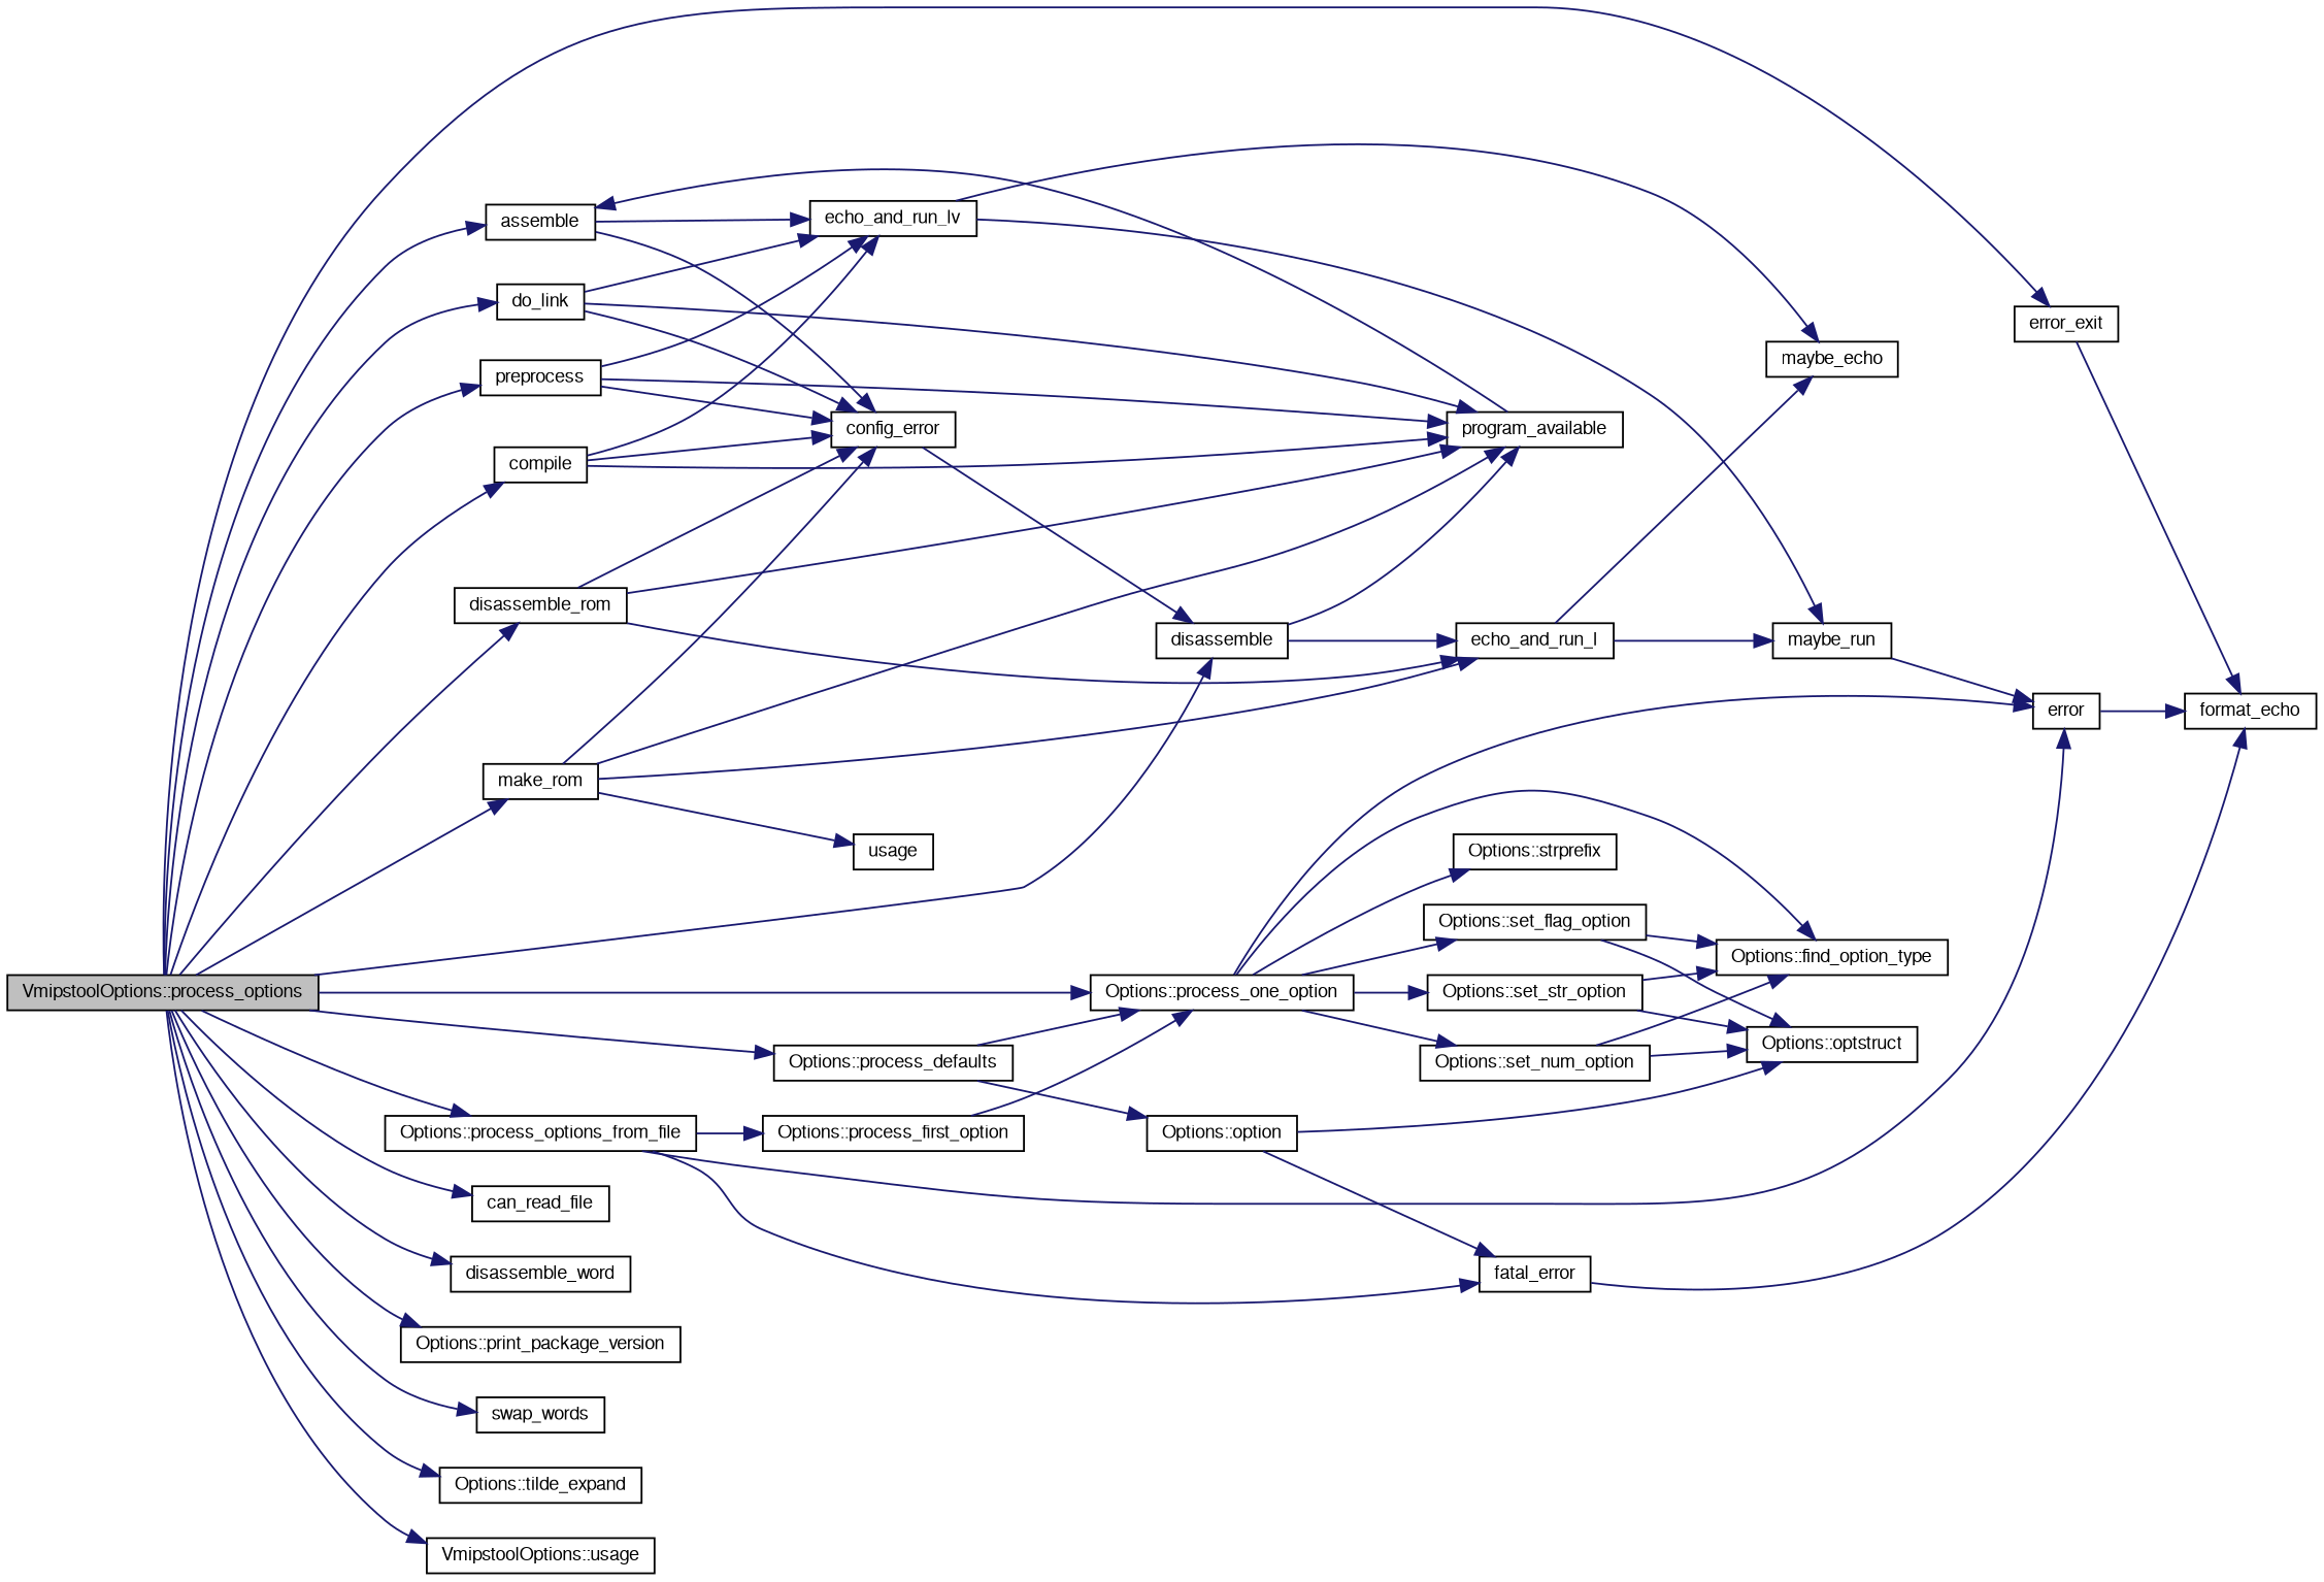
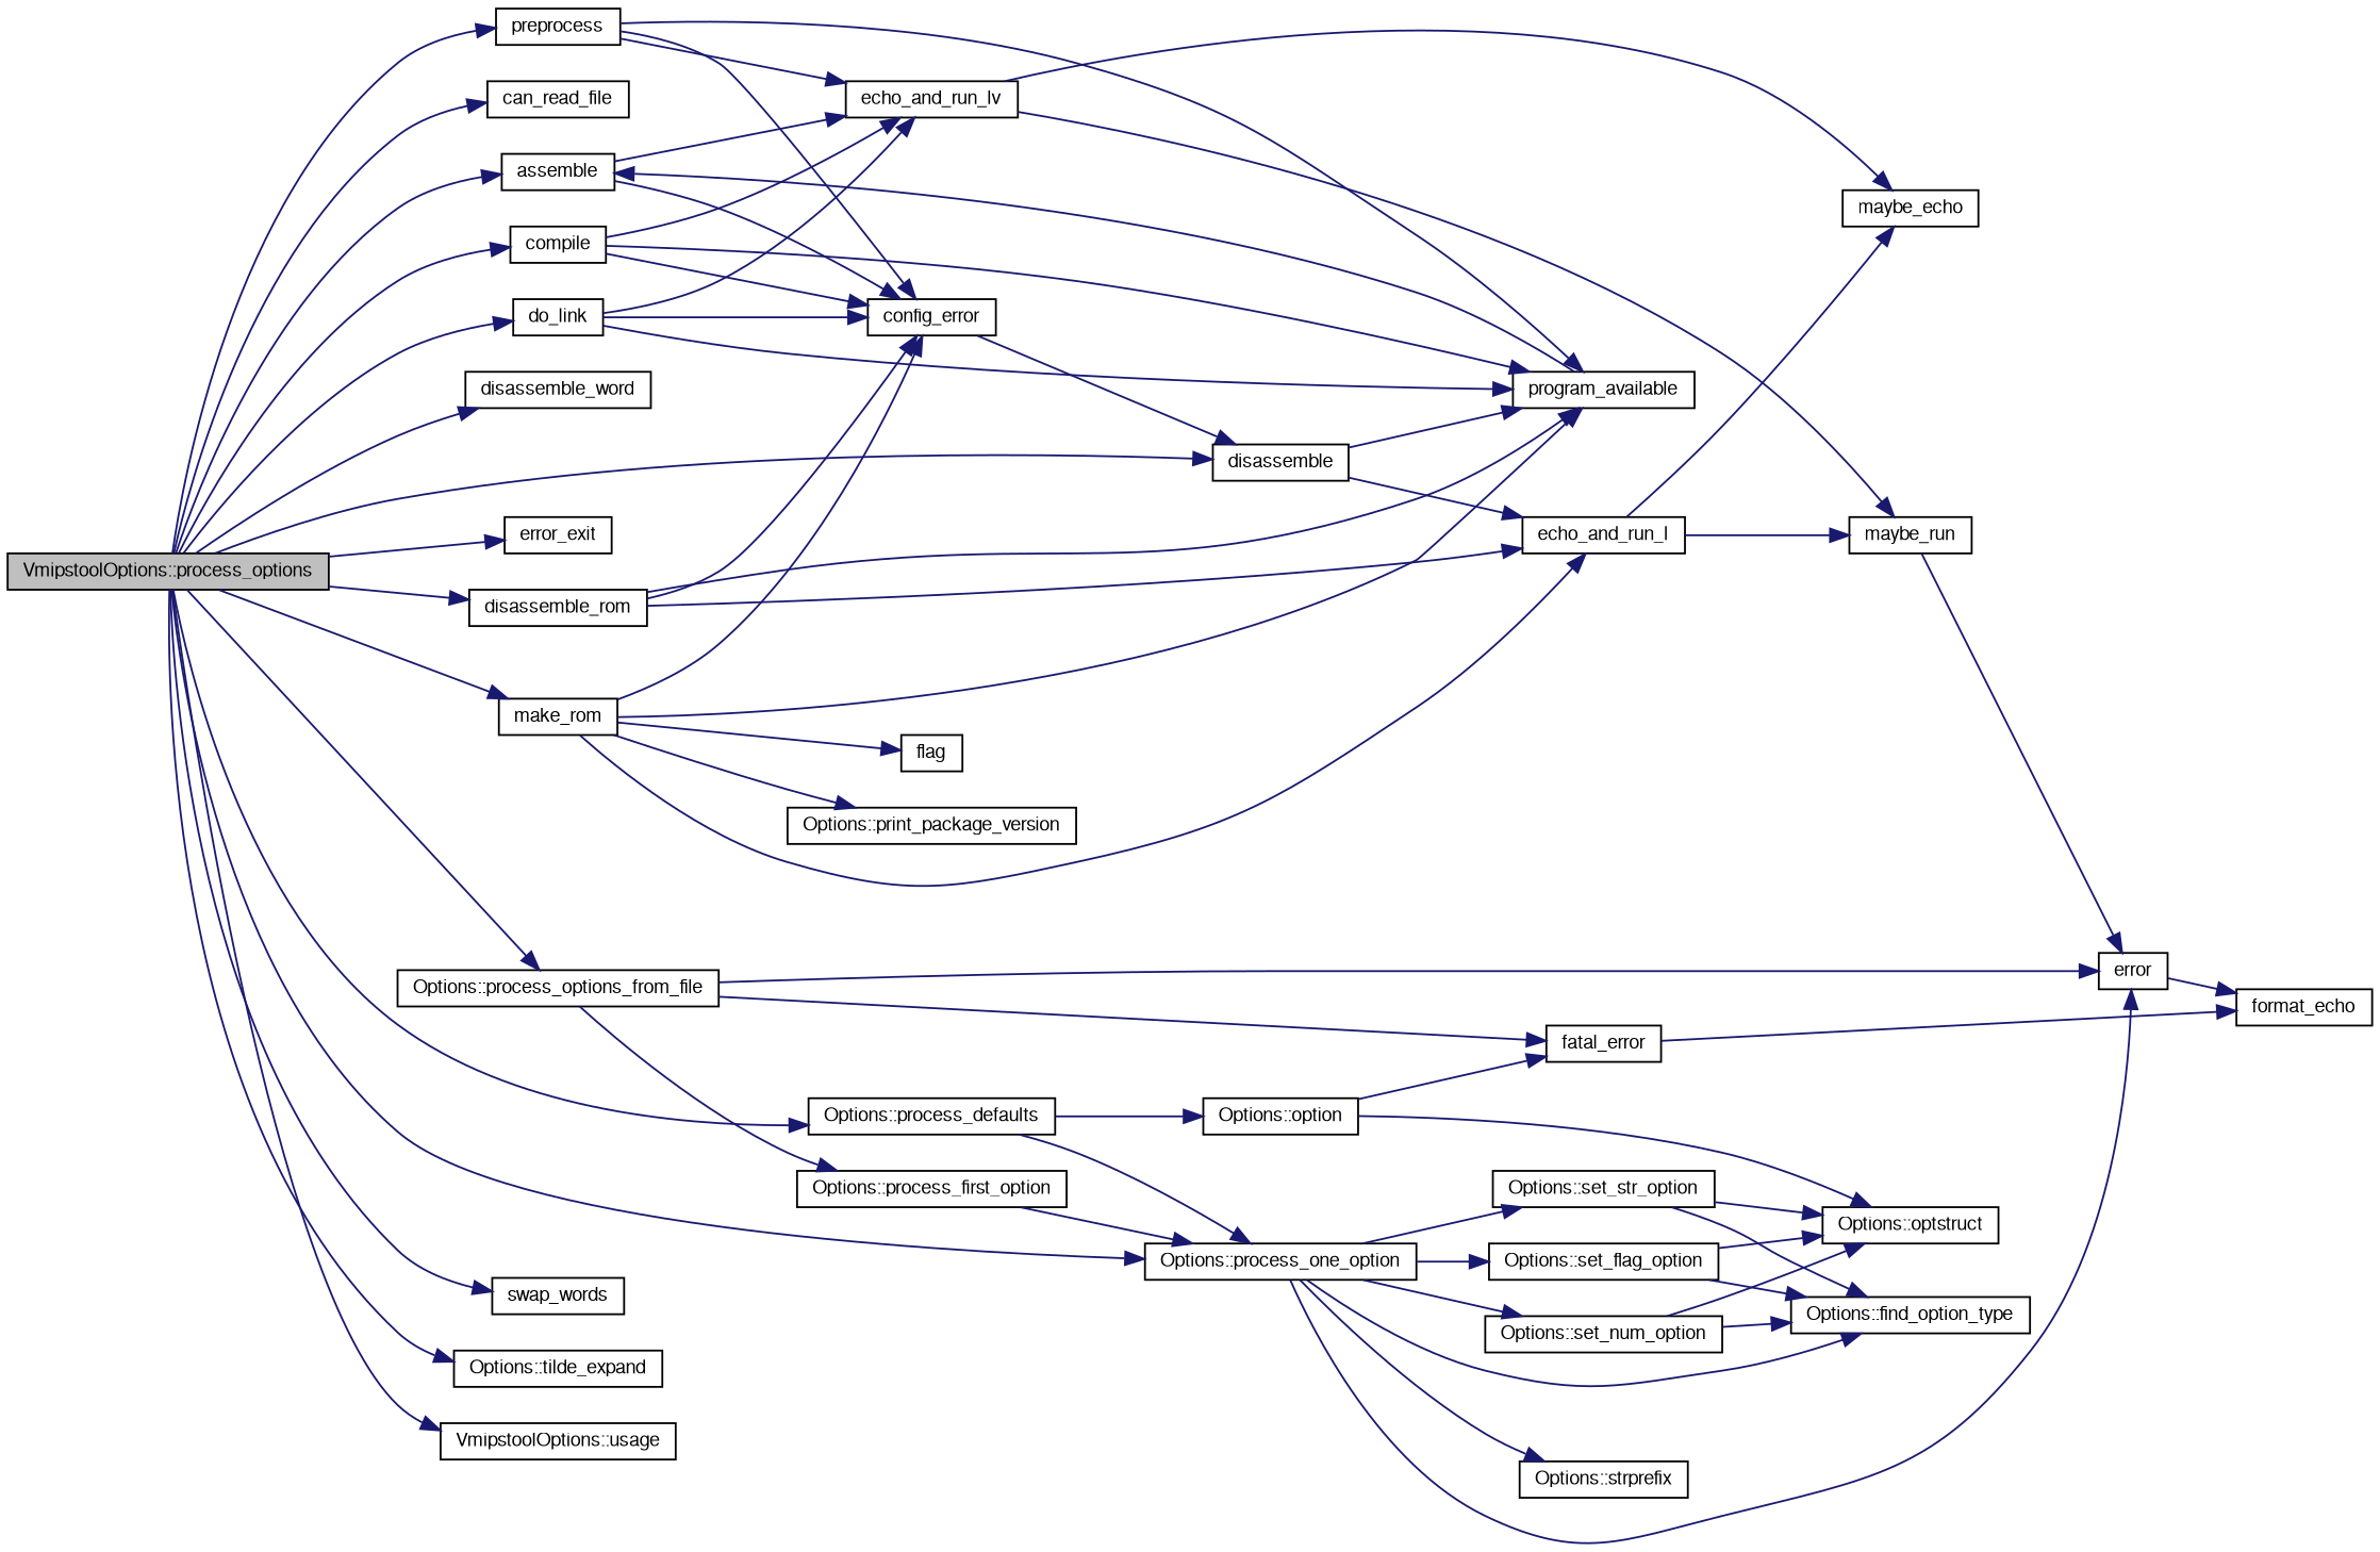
  digraph {
    rankdir=LR
    node [color=black fillcolor=white fontname=FreeSans fontsize=10 shape=record style=filled]
    edge [color=midnightblue fontname=FreeSans fontsize=10 labelfontname=FreeSans labelfontsize=10 style=solid]
    n1 [fillcolor=grey75 fontcolor=black height=0.2 label="VmipstoolOptions::process_options" width=0.4]
    n2 [height=0.2 label=assemble width=0.4]
    n3 [height=0.2 label=can_read_file width=0.4]
    n4 [height=0.2 label=compile width=0.4]
    n5 [height=0.2 label=disassemble width=0.4]
    n6 [height=0.2 label=disassemble_rom width=0.4]
    n7 [height=0.2 label=disassemble_word width=0.4]
    n8 [height=0.2 label=do_link width=0.4]
    n9 [height=0.2 label=error_exit width=0.4]
    n10 [height=0.2 label=make_rom width=0.4]
    n11 [height=0.2 label=preprocess width=0.4]
    n12 [height=0.2 label="Options::print_package_version" width=0.4]
    n13 [height=0.2 label="Options::process_defaults" width=0.4]
    n14 [height=0.2 label="Options::process_one_option" width=0.4]
    n15 [height=0.2 label="Options::process_options_from_file" width=0.4]
    n16 [height=0.2 label=swap_words width=0.4]
    n17 [height=0.2 label="Options::tilde_expand" width=0.4]
    n18 [height=0.2 label="VmipstoolOptions::usage" width=0.4]
    n19 [height=0.2 label=config_error width=0.4]
    n20 [height=0.2 label=echo_and_run_lv width=0.4]
    n21 [height=0.2 label=program_available width=0.4]
    n22 [height=0.2 label=echo_and_run_l width=0.4]
    n23 [height=0.2 label=format_echo width=0.4]
-   n24 [height=0.2 label=usage width=0.4]
+   n24 [height=0.2 label=flag width=0.4]
    n25 [height=0.2 label="Options::option" width=0.4]
    n26 [height=0.2 label=error width=0.4]
    n27 [height=0.2 label="Options::set_str_option" width=0.4]
    n28 [height=0.2 label="Options::find_option_type" width=0.4]
    n29 [height=0.2 label="Options::set_flag_option" width=0.4]
    n30 [height=0.2 label="Options::set_num_option" width=0.4]
    n31 [height=0.2 label="Options::strprefix" width=0.4]
    n32 [height=0.2 label=fatal_error width=0.4]
    n33 [height=0.2 label="Options::process_first_option" width=0.4]
    n34 [height=0.2 label=maybe_echo width=0.4]
    n35 [height=0.2 label=maybe_run width=0.4]
    n36 [height=0.2 label="Options::optstruct" width=0.4]
    n1 -> n2
    n1 -> n3
    n1 -> n4
    n1 -> n5
    n1 -> n6
    n1 -> n7
    n1 -> n8
    n1 -> n9
    n1 -> n10
    n1 -> n11
-   n1 -> n12
+   n10 -> n12
    n1 -> n13
    n1 -> n14
    n1 -> n15
    n1 -> n16
    n1 -> n17
    n1 -> n18
    n2 -> n19
    n2 -> n20
    n4 -> n19
    n4 -> n20
    n4 -> n21
    n5 -> n21
    n5 -> n22
    n6 -> n19
    n6 -> n21
    n6 -> n22
    n8 -> n19
    n8 -> n20
    n8 -> n21
-   n9 -> n23
    n10 -> n19
    n10 -> n21
    n10 -> n22
    n10 -> n24
    n11 -> n19
    n11 -> n20
    n11 -> n21
    n13 -> n14
    n13 -> n25
    n14 -> n26
    n14 -> n27
    n14 -> n28
    n14 -> n29
    n14 -> n30
    n14 -> n31
    n15 -> n26
    n15 -> n32
    n15 -> n33
    n19 -> n5
    n20 -> n34
    n20 -> n35
    n21 -> n2
    n22 -> n34
    n22 -> n35
    n25 -> n32
    n25 -> n36
    n26 -> n23
    n27 -> n28
    n27 -> n36
    n29 -> n28
    n29 -> n36
    n30 -> n28
    n30 -> n36
    n32 -> n23
    n33 -> n14
    n35 -> n26
  }
